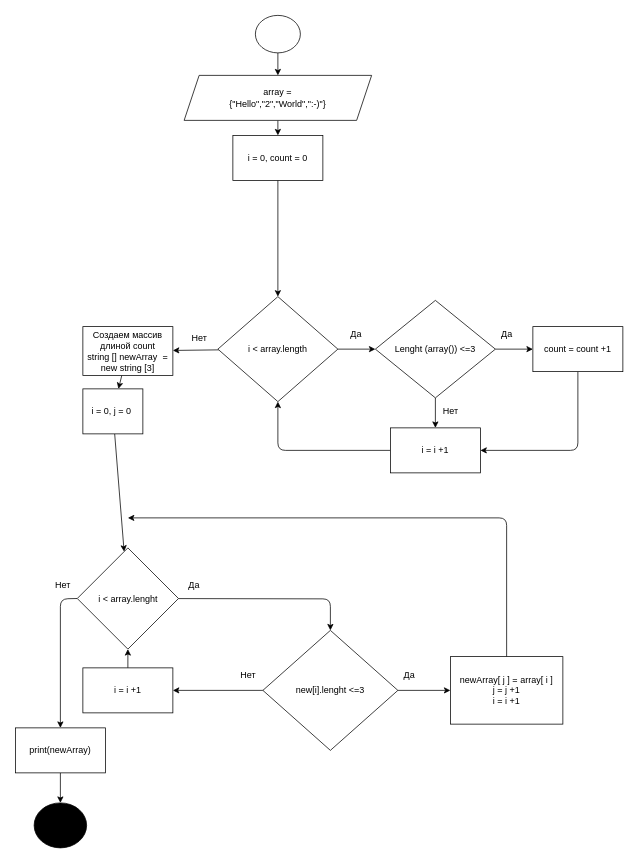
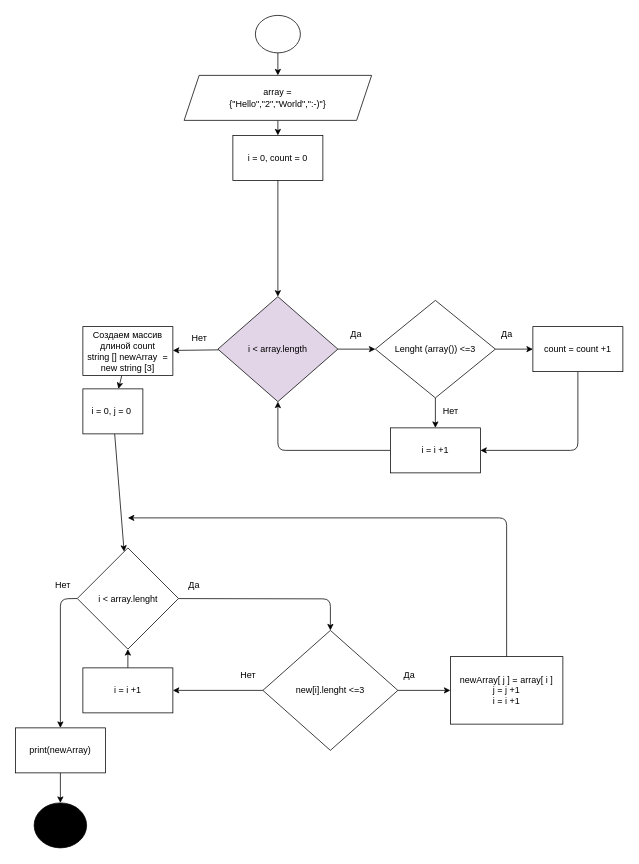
  <mxCell id="0" />
  <mxCell id="1" parent="0" />
  <mxCell id="2" value="" style="edgeStyle=none;html=1;" edge="1" parent="1" source="3" target="12"><mxGeometry relative="1" as="geometry" /></mxCell>
  <mxCell id="3" value="array =&lt;br&gt;{&quot;Hello&quot;,&quot;2&quot;,&quot;World&quot;,&quot;:-)&quot;}" style="shape=parallelogram;perimeter=parallelogramPerimeter;whiteSpace=wrap;html=1;fixedSize=1;" vertex="1" parent="1"><mxGeometry x="245" y="100" width="250" height="60" as="geometry" /></mxCell>
  <mxCell id="4" value="" style="edgeStyle=none;html=1;" edge="1" parent="1" source="5" target="3"><mxGeometry relative="1" as="geometry" /></mxCell>
  <mxCell id="5" value="" style="ellipse;whiteSpace=wrap;html=1;" vertex="1" parent="1"><mxGeometry x="340" y="20" width="60" height="50" as="geometry" /></mxCell>
  <mxCell id="6" value="" style="edgeStyle=none;html=1;" edge="1" parent="1" source="8" target="17"><mxGeometry relative="1" as="geometry" /></mxCell>
  <mxCell id="7" value="" style="edgeStyle=none;html=1;" edge="1" parent="1" source="8" target="10"><mxGeometry relative="1" as="geometry" /></mxCell>
  <mxCell id="8" value="Lenght (array()) &amp;lt;=3" style="rhombus;whiteSpace=wrap;html=1;" vertex="1" parent="1"><mxGeometry x="500" y="400" width="160" height="130" as="geometry" /></mxCell>
  <mxCell id="9" style="edgeStyle=none;html=1;entryX=1;entryY=0.5;entryDx=0;entryDy=0;" edge="1" parent="1" source="10" target="17"><mxGeometry relative="1" as="geometry"><mxPoint x="770" y="600" as="targetPoint" /><Array as="points"><mxPoint x="770" y="600" /></Array></mxGeometry></mxCell>
  <mxCell id="10" value="count = count +1" style="whiteSpace=wrap;html=1;" vertex="1" parent="1"><mxGeometry x="710" y="435" width="120" height="60" as="geometry" /></mxCell>
  <mxCell id="11" style="edgeStyle=none;html=1;entryX=0.5;entryY=0;entryDx=0;entryDy=0;" edge="1" parent="1" source="12" target="15"><mxGeometry relative="1" as="geometry" /></mxCell>
  <mxCell id="12" value="i = 0, count = 0" style="whiteSpace=wrap;html=1;" vertex="1" parent="1"><mxGeometry x="310" y="180" width="120" height="60" as="geometry" /></mxCell>
  <mxCell id="13" value="" style="edgeStyle=none;html=1;" edge="1" parent="1" source="15" target="8"><mxGeometry relative="1" as="geometry" /></mxCell>
  <mxCell id="14" value="" style="edgeStyle=none;html=1;" edge="1" parent="1" source="15" target="19"><mxGeometry relative="1" as="geometry" /></mxCell>
- <mxCell id="15" value="i&amp;nbsp;&amp;lt; array.length" style="rhombus;whiteSpace=wrap;html=1;" vertex="1" parent="1"><mxGeometry x="290" y="395" width="160" height="140" as="geometry" /></mxCell>
+ <mxCell id="15" value="i&amp;nbsp;&amp;lt; array.length" style="rhombus;whiteSpace=wrap;html=1;fillColor=#e1d5e7;" vertex="1" parent="1"><mxGeometry x="290" y="395" width="160" height="140" as="geometry" /></mxCell>
  <mxCell id="16" style="edgeStyle=none;html=1;entryX=0.5;entryY=1;entryDx=0;entryDy=0;" edge="1" parent="1" source="17" target="15"><mxGeometry relative="1" as="geometry"><mxPoint x="370" y="600" as="targetPoint" /><Array as="points"><mxPoint x="370" y="600" /></Array></mxGeometry></mxCell>
  <mxCell id="17" value="i = i +1" style="whiteSpace=wrap;html=1;" vertex="1" parent="1"><mxGeometry x="520" y="570" width="120" height="60" as="geometry" /></mxCell>
  <mxCell id="18" value="" style="edgeStyle=none;html=1;" edge="1" parent="1" source="19" target="25"><mxGeometry relative="1" as="geometry" /></mxCell>
  <mxCell id="19" value="Создаем массив длиной count&lt;br&gt;string [] newArray&amp;nbsp; = new string [3]" style="whiteSpace=wrap;html=1;" vertex="1" parent="1"><mxGeometry x="110" y="435" width="120" height="65" as="geometry" /></mxCell>
  <mxCell id="20" value="Да" style="text;html=1;align=center;verticalAlign=middle;resizable=0;points=[];autosize=1;strokeColor=none;fillColor=none;" vertex="1" parent="1"><mxGeometry x="459" y="435" width="30" height="20" as="geometry" /></mxCell>
  <mxCell id="21" value="Да" style="text;html=1;align=center;verticalAlign=middle;resizable=0;points=[];autosize=1;strokeColor=none;fillColor=none;" vertex="1" parent="1"><mxGeometry x="660" y="435" width="30" height="20" as="geometry" /></mxCell>
  <mxCell id="22" value="Нет" style="text;html=1;align=center;verticalAlign=middle;resizable=0;points=[];autosize=1;strokeColor=none;fillColor=none;" vertex="1" parent="1"><mxGeometry x="580" y="538" width="40" height="20" as="geometry" /></mxCell>
  <mxCell id="23" value="Нет" style="text;html=1;align=center;verticalAlign=middle;resizable=0;points=[];autosize=1;strokeColor=none;fillColor=none;" vertex="1" parent="1"><mxGeometry x="245" y="440" width="40" height="20" as="geometry" /></mxCell>
  <mxCell id="24" value="" style="edgeStyle=none;html=1;" edge="1" parent="1" source="25" target="28"><mxGeometry relative="1" as="geometry" /></mxCell>
  <mxCell id="25" value="i = 0, j = 0&amp;nbsp;" style="whiteSpace=wrap;html=1;" vertex="1" parent="1"><mxGeometry x="110" y="518" width="80" height="60" as="geometry" /></mxCell>
  <mxCell id="26" value="" style="edgeStyle=none;html=1;entryX=0.5;entryY=0;entryDx=0;entryDy=0;" edge="1" parent="1" source="28" target="31"><mxGeometry relative="1" as="geometry"><Array as="points"><mxPoint x="440" y="798" /></Array></mxGeometry></mxCell>
  <mxCell id="27" style="edgeStyle=none;html=1;entryX=0.5;entryY=0;entryDx=0;entryDy=0;exitX=0;exitY=0.5;exitDx=0;exitDy=0;" edge="1" parent="1" source="28" target="38"><mxGeometry relative="1" as="geometry"><mxPoint x="80" y="800" as="sourcePoint" /><Array as="points"><mxPoint x="80" y="798" /></Array></mxGeometry></mxCell>
  <mxCell id="28" value="i &amp;lt; array.lenght" style="rhombus;whiteSpace=wrap;html=1;" vertex="1" parent="1"><mxGeometry x="102.5" y="730" width="135" height="135" as="geometry" /></mxCell>
  <mxCell id="29" value="" style="edgeStyle=none;html=1;exitX=1;exitY=0.5;exitDx=0;exitDy=0;" edge="1" parent="1" source="31" target="33"><mxGeometry relative="1" as="geometry"><Array as="points" /></mxGeometry></mxCell>
  <mxCell id="30" value="" style="edgeStyle=none;html=1;" edge="1" parent="1" source="31" target="42"><mxGeometry relative="1" as="geometry" /></mxCell>
  <mxCell id="31" value="new[i].lenght &amp;lt;=3" style="rhombus;whiteSpace=wrap;html=1;" vertex="1" parent="1"><mxGeometry x="350" y="840" width="180" height="160" as="geometry" /></mxCell>
  <mxCell id="32" style="edgeStyle=none;html=1;" edge="1" parent="1" source="33"><mxGeometry relative="1" as="geometry"><mxPoint x="170" y="690" as="targetPoint" /><Array as="points"><mxPoint x="675" y="690" /></Array></mxGeometry></mxCell>
  <mxCell id="33" value="newArray[ j ] = array[ i ]&lt;br&gt;j = j +1&lt;br&gt;i = i +1" style="whiteSpace=wrap;html=1;" vertex="1" parent="1"><mxGeometry x="600" y="875" width="150" height="90" as="geometry" /></mxCell>
  <mxCell id="34" value="Да" style="text;html=1;align=center;verticalAlign=middle;resizable=0;points=[];autosize=1;strokeColor=none;fillColor=none;" vertex="1" parent="1"><mxGeometry x="242.5" y="770" width="30" height="20" as="geometry" /></mxCell>
  <mxCell id="35" value="Да" style="text;html=1;align=center;verticalAlign=middle;resizable=0;points=[];autosize=1;strokeColor=none;fillColor=none;" vertex="1" parent="1"><mxGeometry x="530" y="890" width="30" height="20" as="geometry" /></mxCell>
  <mxCell id="36" value="Нет" style="text;html=1;align=center;verticalAlign=middle;resizable=0;points=[];autosize=1;strokeColor=none;fillColor=none;" vertex="1" parent="1"><mxGeometry x="310" y="890" width="40" height="20" as="geometry" /></mxCell>
  <mxCell id="37" value="" style="edgeStyle=none;html=1;" edge="1" parent="1" source="38" target="40"><mxGeometry relative="1" as="geometry" /></mxCell>
  <mxCell id="38" value="print(newArray)" style="whiteSpace=wrap;html=1;" vertex="1" parent="1"><mxGeometry x="20" y="970" width="120" height="60" as="geometry" /></mxCell>
  <mxCell id="39" value="Нет" style="text;html=1;align=center;verticalAlign=middle;resizable=0;points=[];autosize=1;strokeColor=none;fillColor=none;" vertex="1" parent="1"><mxGeometry x="62.5" y="770" width="40" height="20" as="geometry" /></mxCell>
  <mxCell id="40" value="" style="ellipse;whiteSpace=wrap;html=1;fillColor=#000000;" vertex="1" parent="1"><mxGeometry x="45" y="1070" width="70" height="60" as="geometry" /></mxCell>
  <mxCell id="41" value="" style="edgeStyle=none;html=1;" edge="1" parent="1" source="42" target="28"><mxGeometry relative="1" as="geometry" /></mxCell>
  <mxCell id="42" value="i = i +1" style="whiteSpace=wrap;html=1;" vertex="1" parent="1"><mxGeometry x="110" y="890" width="120" height="60" as="geometry" /></mxCell>
